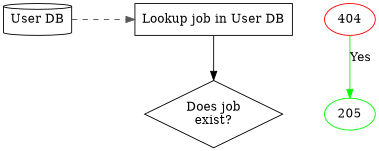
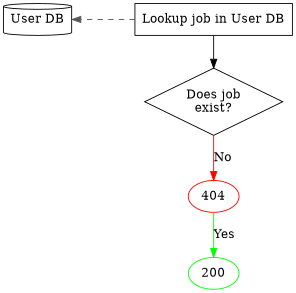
  digraph {
    nodesep=0.5
    n1 [label="User DB" shape=cylinder]
    n2 [label="Lookup job in User DB" shape=rectangle]
    n3 [label="Does job\nexist?" shape=diamond]
    404 [color=red]
-   200 [color=green label=205]
+   200 [color=green]
    subgraph sub_1 {
      n1
    }
    subgraph sub_2 {
      n2
    }
    subgraph sub_3 {
      n3
    }
    subgraph sub_4 {
      n1
      n2
    }
    subgraph sub_5 {
      rank=same
      n1
      n2
    }
-   n1 -> n2 [color=gray35 constraint=false style=dashed]
+   n2 -> n1 [color=gray35 constraint=false style=dashed]
    n2 -> n3
+   n3 -> 404 [color=red label=No]
    404 -> 200 [color=green label=Yes]
  }
